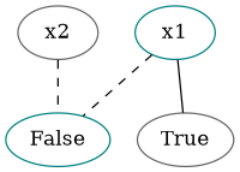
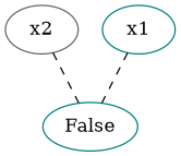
  graph {
    node [color=gray40]
    edge [style=dashed]
    n1 [label=x2]
    n2 [color=teal label=False]
    n3 [color=teal label=x1]
-   n4 [label=True]
    n1 -- n2
    n3 -- n2
-   n3 -- n4 [style=""]
  }
